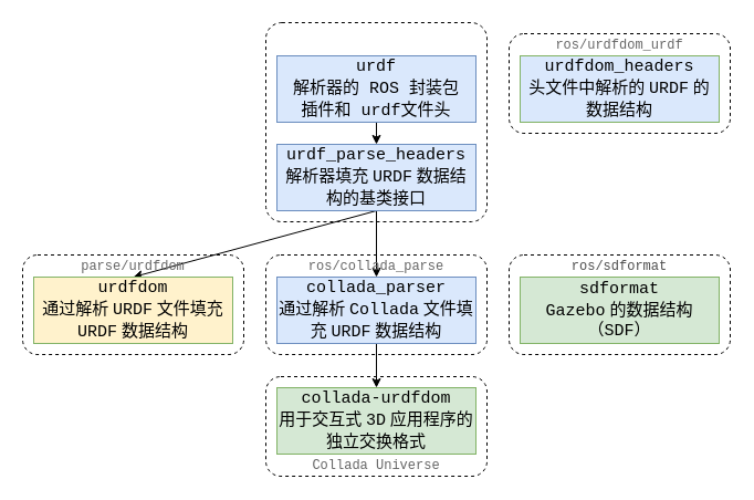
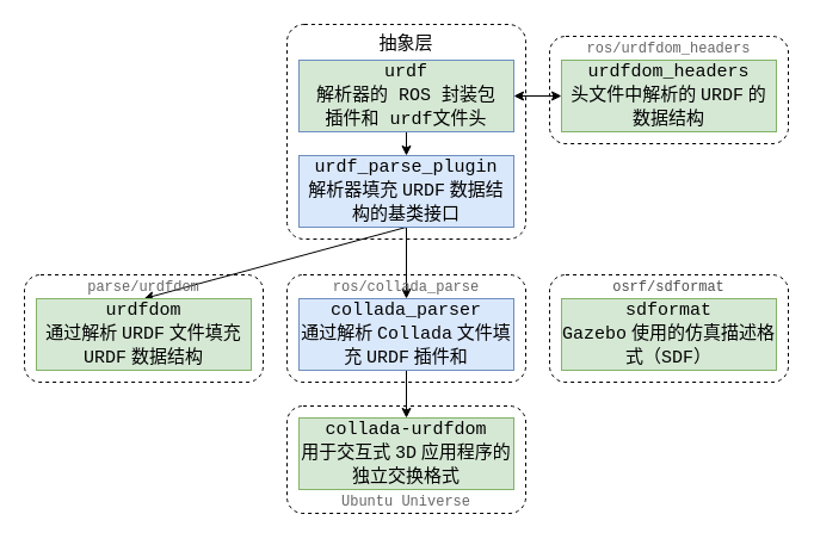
  <mxCell id="0" />
  <mxCell id="1" parent="0" />
  <mxCell id="2" value="" style="rounded=1;whiteSpace=wrap;html=1;fillColor=none;dashed=1;strokeColor=default;arcSize=8;" vertex="1" parent="1"><mxGeometry x="240" y="20" width="200" height="180" as="geometry" /></mxCell>
+ <mxCell id="3" style="edgeStyle=orthogonalEdgeStyle;rounded=0;orthogonalLoop=1;jettySize=auto;html=1;exitX=1;exitY=0.5;exitDx=0;exitDy=0;entryX=0;entryY=0.5;entryDx=0;entryDy=0;startArrow=classic;startFill=1;" edge="1" parent="1" source="5" target="20"><mxGeometry relative="1" as="geometry" /></mxCell>
  <mxCell id="4" style="edgeStyle=orthogonalEdgeStyle;rounded=0;orthogonalLoop=1;jettySize=auto;html=1;exitX=0.5;exitY=1;exitDx=0;exitDy=0;entryX=0.5;entryY=0;entryDx=0;entryDy=0;" edge="1" parent="1" source="5" target="8"><mxGeometry relative="1" as="geometry" /></mxCell>
- <mxCell id="5" value="urdf&lt;div&gt;&lt;font face=&quot;STZhongsong&quot;&gt;解析器的&lt;/font&gt; ROS &lt;font face=&quot;STZhongsong&quot;&gt;封装包&lt;/font&gt;&lt;/div&gt;&lt;div&gt;&lt;font face=&quot;STZhongsong&quot;&gt;插件和&lt;/font&gt; urdf&lt;font face=&quot;STZhongsong&quot;&gt;文件头&lt;/font&gt;&lt;/div&gt;" style="rounded=0;whiteSpace=wrap;html=1;fillColor=#dae8fc;strokeColor=#6c8ebf;fontSize=15;fontFamily=Courier New;" vertex="1" parent="1"><mxGeometry x="250" y="50" width="180" height="60" as="geometry" /></mxCell>
+ <mxCell id="5" value="urdf&lt;div&gt;&lt;font face=&quot;STZhongsong&quot;&gt;解析器的&lt;/font&gt; ROS &lt;font face=&quot;STZhongsong&quot;&gt;封装包&lt;/font&gt;&lt;/div&gt;&lt;div&gt;&lt;font face=&quot;STZhongsong&quot;&gt;插件和&lt;/font&gt; urdf&lt;font face=&quot;STZhongsong&quot;&gt;文件头&lt;/font&gt;&lt;/div&gt;" style="rounded=0;whiteSpace=wrap;html=1;fillColor=#d5e8d4;strokeColor=#6c8ebf;fontSize=15;fontFamily=Courier New;" vertex="1" parent="1"><mxGeometry x="250" y="50" width="180" height="60" as="geometry" /></mxCell>
  <mxCell id="6" style="edgeStyle=orthogonalEdgeStyle;rounded=0;orthogonalLoop=1;jettySize=auto;html=1;exitX=0.5;exitY=1;exitDx=0;exitDy=0;" edge="1" parent="1" source="8" target="12"><mxGeometry relative="1" as="geometry" /></mxCell>
  <mxCell id="7" style="rounded=0;orthogonalLoop=1;jettySize=auto;html=1;exitX=0.5;exitY=1;exitDx=0;exitDy=0;entryX=0.5;entryY=1;entryDx=0;entryDy=0;" edge="1" parent="1" source="8" target="22"><mxGeometry relative="1" as="geometry" /></mxCell>
- <mxCell id="8" value="urdf_parse_headers&lt;div&gt;&lt;font face=&quot;STZhongsong&quot;&gt;解析器填充 &lt;/font&gt;&lt;font face=&quot;Courier New&quot;&gt;URDF&lt;/font&gt;&lt;font face=&quot;STZhongsong&quot;&gt; 数据结构的基类接口&lt;/font&gt;&lt;/div&gt;" style="rounded=0;whiteSpace=wrap;html=1;fillColor=#dae8fc;strokeColor=#6c8ebf;fontSize=15;fontFamily=Courier New;" vertex="1" parent="1"><mxGeometry x="250" y="130" width="180" height="60" as="geometry" /></mxCell>
+ <mxCell id="8" value="urdf_parse_plugin&lt;div&gt;&lt;font face=&quot;STZhongsong&quot;&gt;解析器填充 &lt;/font&gt;&lt;font face=&quot;Courier New&quot;&gt;URDF&lt;/font&gt;&lt;font face=&quot;STZhongsong&quot;&gt; 数据结构的基类接口&lt;/font&gt;&lt;/div&gt;" style="rounded=0;whiteSpace=wrap;html=1;fillColor=#dae8fc;strokeColor=#6c8ebf;fontSize=15;fontFamily=Courier New;" vertex="1" parent="1"><mxGeometry x="250" y="130" width="180" height="60" as="geometry" /></mxCell>
+ <mxCell id="9" value="&lt;font style=&quot;font-size: 15px;&quot; face=&quot;STZhongsong&quot;&gt;抽象层&lt;/font&gt;" style="text;html=1;align=center;verticalAlign=middle;whiteSpace=wrap;rounded=0;" vertex="1" parent="1"><mxGeometry x="310" y="20" width="60" height="30" as="geometry" /></mxCell>
  <mxCell id="10" value="" style="rounded=1;whiteSpace=wrap;html=1;fillColor=none;dashed=1;strokeColor=default;" vertex="1" parent="1"><mxGeometry x="240" y="230" width="200" height="90" as="geometry" /></mxCell>
  <mxCell id="11" style="edgeStyle=orthogonalEdgeStyle;rounded=0;orthogonalLoop=1;jettySize=auto;html=1;exitX=0.5;exitY=1;exitDx=0;exitDy=0;entryX=0.5;entryY=0;entryDx=0;entryDy=0;" edge="1" parent="1" source="12" target="16"><mxGeometry relative="1" as="geometry" /></mxCell>
- <mxCell id="12" value="&lt;div&gt;collada_parser&lt;/div&gt;&lt;div&gt;&lt;font face=&quot;STZhongsong&quot;&gt;通过解析 &lt;/font&gt;&lt;font face=&quot;Courier New&quot;&gt;Collada&lt;/font&gt;&lt;font face=&quot;STZhongsong&quot;&gt; 文件填充 &lt;/font&gt;URDF&lt;font face=&quot;STZhongsong&quot;&gt; 数据结构&lt;/font&gt;&lt;/div&gt;" style="rounded=0;whiteSpace=wrap;html=1;fillColor=#dae8fc;strokeColor=#6c8ebf;fontSize=15;fontFamily=Courier New;" vertex="1" parent="1"><mxGeometry x="250" y="250" width="180" height="60" as="geometry" /></mxCell>
+ <mxCell id="12" value="&lt;div&gt;collada_parser&lt;/div&gt;&lt;div&gt;&lt;font face=&quot;STZhongsong&quot;&gt;通过解析 &lt;/font&gt;&lt;font face=&quot;Courier New&quot;&gt;Collada&lt;/font&gt;&lt;font face=&quot;STZhongsong&quot;&gt; 文件填充 &lt;/font&gt;URDF&lt;font face=&quot;STZhongsong&quot;&gt; 插件和&lt;/font&gt;&lt;/div&gt;" style="rounded=0;whiteSpace=wrap;html=1;fillColor=#dae8fc;strokeColor=#6c8ebf;fontSize=15;fontFamily=Courier New;" vertex="1" parent="1"><mxGeometry x="250" y="250" width="180" height="60" as="geometry" /></mxCell>
  <mxCell id="13" value="" style="rounded=1;whiteSpace=wrap;html=1;fillColor=none;dashed=1;strokeColor=default;" vertex="1" parent="1"><mxGeometry x="20" y="230" width="200" height="90" as="geometry" /></mxCell>
- <mxCell id="14" value="&lt;div&gt;urdfdom&lt;/div&gt;&lt;div&gt;&lt;font face=&quot;STZhongsong&quot;&gt;通过解析 &lt;/font&gt;URDF&lt;font face=&quot;STZhongsong&quot;&gt;&amp;nbsp;文件填充 &lt;/font&gt;URDF&lt;font face=&quot;STZhongsong&quot;&gt; 数据结构&lt;/font&gt;&lt;/div&gt;" style="rounded=0;whiteSpace=wrap;html=1;fillColor=#fff2cc;strokeColor=#82b366;fontSize=15;fontFamily=Courier New;" vertex="1" parent="1"><mxGeometry x="30" y="250" width="180" height="60" as="geometry" /></mxCell>
+ <mxCell id="14" value="&lt;div&gt;urdfdom&lt;/div&gt;&lt;div&gt;&lt;font face=&quot;STZhongsong&quot;&gt;通过解析 &lt;/font&gt;URDF&lt;font face=&quot;STZhongsong&quot;&gt;&amp;nbsp;文件填充 &lt;/font&gt;URDF&lt;font face=&quot;STZhongsong&quot;&gt; 数据结构&lt;/font&gt;&lt;/div&gt;" style="rounded=0;whiteSpace=wrap;html=1;fillColor=#d5e8d4;strokeColor=#82b366;fontSize=15;fontFamily=Courier New;" vertex="1" parent="1"><mxGeometry x="30" y="250" width="180" height="60" as="geometry" /></mxCell>
  <mxCell id="15" value="" style="rounded=1;whiteSpace=wrap;html=1;fillColor=none;dashed=1;strokeColor=default;" vertex="1" parent="1"><mxGeometry x="240" y="340" width="200" height="90" as="geometry" /></mxCell>
  <mxCell id="16" value="&lt;div&gt;collada-urdfdom&lt;/div&gt;&lt;div&gt;&lt;font face=&quot;STZhongsong&quot;&gt;用于交互式 &lt;/font&gt;3D&lt;font face=&quot;STZhongsong&quot;&gt; 应用程序的独立交换格式&lt;/font&gt;&lt;/div&gt;" style="rounded=0;whiteSpace=wrap;html=1;fillColor=#d5e8d4;strokeColor=#82b366;fontSize=15;fontFamily=Courier New;" vertex="1" parent="1"><mxGeometry x="250" y="350" width="180" height="60" as="geometry" /></mxCell>
  <mxCell id="17" value="" style="rounded=1;whiteSpace=wrap;html=1;fillColor=none;dashed=1;strokeColor=default;" vertex="1" parent="1"><mxGeometry x="460" y="230" width="200" height="90" as="geometry" /></mxCell>
- <mxCell id="18" value="&lt;div&gt;sdformat&lt;/div&gt;&lt;div&gt;&lt;font face=&quot;Courier New&quot;&gt;Gazebo&lt;/font&gt;&lt;font face=&quot;STZhongsong&quot;&gt; 的数据结构&lt;/font&gt;&lt;font face=&quot;Courier New&quot;&gt;（SDF）&lt;/font&gt;&lt;/div&gt;" style="rounded=0;whiteSpace=wrap;html=1;fillColor=#d5e8d4;strokeColor=#82b366;fontSize=15;fontFamily=Courier New;" vertex="1" parent="1"><mxGeometry x="470" y="250" width="180" height="60" as="geometry" /></mxCell>
+ <mxCell id="18" value="&lt;div&gt;sdformat&lt;/div&gt;&lt;div&gt;&lt;font face=&quot;Courier New&quot;&gt;Gazebo&lt;/font&gt;&lt;font face=&quot;STZhongsong&quot;&gt; 使用的仿真描述格式&lt;/font&gt;&lt;font face=&quot;Courier New&quot;&gt;（SDF）&lt;/font&gt;&lt;/div&gt;" style="rounded=0;whiteSpace=wrap;html=1;fillColor=#d5e8d4;strokeColor=#82b366;fontSize=15;fontFamily=Courier New;" vertex="1" parent="1"><mxGeometry x="470" y="250" width="180" height="60" as="geometry" /></mxCell>
  <mxCell id="19" value="" style="rounded=1;whiteSpace=wrap;html=1;fillColor=none;dashed=1;strokeColor=default;" vertex="1" parent="1"><mxGeometry x="460" y="30" width="200" height="90" as="geometry" /></mxCell>
- <mxCell id="20" value="&lt;div&gt;&lt;font style=&quot;background-color: transparent; color: light-dark(rgb(0, 0, 0), rgb(255, 255, 255));&quot; face=&quot;Courier New&quot;&gt;urdfdom_headers&lt;/font&gt;&lt;/div&gt;&lt;div&gt;&lt;font face=&quot;STZhongsong&quot;&gt;头文件中解析的 &lt;/font&gt;&lt;font face=&quot;Courier New&quot;&gt;URDF&lt;/font&gt;&lt;font face=&quot;STZhongsong&quot;&gt; 的数据结构&lt;/font&gt;&lt;/div&gt;" style="rounded=0;whiteSpace=wrap;html=1;fillColor=#dae8fc;strokeColor=#82b366;fontSize=15;fontFamily=Courier New;" vertex="1" parent="1"><mxGeometry x="470" y="50" width="180" height="60" as="geometry" /></mxCell>
+ <mxCell id="20" value="&lt;div&gt;&lt;font style=&quot;background-color: transparent; color: light-dark(rgb(0, 0, 0), rgb(255, 255, 255));&quot; face=&quot;Courier New&quot;&gt;urdfdom_headers&lt;/font&gt;&lt;/div&gt;&lt;div&gt;&lt;font face=&quot;STZhongsong&quot;&gt;头文件中解析的 &lt;/font&gt;&lt;font face=&quot;Courier New&quot;&gt;URDF&lt;/font&gt;&lt;font face=&quot;STZhongsong&quot;&gt; 的数据结构&lt;/font&gt;&lt;/div&gt;" style="rounded=0;whiteSpace=wrap;html=1;fillColor=#d5e8d4;strokeColor=#82b366;fontSize=15;fontFamily=Courier New;" vertex="1" parent="1"><mxGeometry x="470" y="50" width="180" height="60" as="geometry" /></mxCell>
  <mxCell id="21" value="&lt;font style=&quot;color: rgb(102, 102, 102);&quot; face=&quot;Courier New&quot;&gt;ros/collada_parse&lt;/font&gt;" style="text;html=1;align=center;verticalAlign=middle;whiteSpace=wrap;rounded=0;" vertex="1" parent="1"><mxGeometry x="230" y="230" width="220" height="20" as="geometry" /></mxCell>
  <mxCell id="22" value="&lt;font style=&quot;color: rgb(102, 102, 102);&quot; face=&quot;Courier New&quot;&gt;parse/urdfdom&lt;/font&gt;" style="text;html=1;align=center;verticalAlign=middle;whiteSpace=wrap;rounded=0;" vertex="1" parent="1"><mxGeometry x="20" y="230" width="200" height="20" as="geometry" /></mxCell>
- <mxCell id="23" value="&lt;font style=&quot;color: rgb(102, 102, 102);&quot; face=&quot;Courier New&quot;&gt;ros/urdfdom_urdf&lt;/font&gt;" style="text;html=1;align=center;verticalAlign=middle;whiteSpace=wrap;rounded=0;" vertex="1" parent="1"><mxGeometry x="460" y="30" width="200" height="20" as="geometry" /></mxCell>
- <mxCell id="24" value="&lt;font style=&quot;color: rgb(77, 77, 77);&quot; face=&quot;Courier New&quot;&gt;ros/sdformat&lt;/font&gt;" style="text;html=1;align=center;verticalAlign=middle;whiteSpace=wrap;rounded=0;" vertex="1" parent="1"><mxGeometry x="460" y="230" width="200" height="20" as="geometry" /></mxCell>
- <mxCell id="25" value="&lt;font style=&quot;color: rgb(102, 102, 102);&quot; face=&quot;Courier New&quot;&gt;Collada Universe&lt;/font&gt;" style="text;html=1;align=center;verticalAlign=middle;whiteSpace=wrap;rounded=0;" vertex="1" parent="1"><mxGeometry x="230" y="410" width="220" height="20" as="geometry" /></mxCell>
+ <mxCell id="23" value="&lt;font style=&quot;color: rgb(102, 102, 102);&quot; face=&quot;Courier New&quot;&gt;ros/urdfdom_headers&lt;/font&gt;" style="text;html=1;align=center;verticalAlign=middle;whiteSpace=wrap;rounded=0;" vertex="1" parent="1"><mxGeometry x="460" y="30" width="200" height="20" as="geometry" /></mxCell>
+ <mxCell id="24" value="&lt;font style=&quot;color: rgb(77, 77, 77);&quot; face=&quot;Courier New&quot;&gt;osrf/sdformat&lt;/font&gt;" style="text;html=1;align=center;verticalAlign=middle;whiteSpace=wrap;rounded=0;" vertex="1" parent="1"><mxGeometry x="460" y="230" width="200" height="20" as="geometry" /></mxCell>
+ <mxCell id="25" value="&lt;font style=&quot;color: rgb(102, 102, 102);&quot; face=&quot;Courier New&quot;&gt;Ubuntu Universe&lt;/font&gt;" style="text;html=1;align=center;verticalAlign=middle;whiteSpace=wrap;rounded=0;" vertex="1" parent="1"><mxGeometry x="230" y="410" width="220" height="20" as="geometry" /></mxCell>
